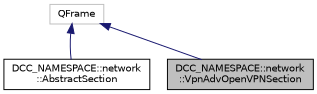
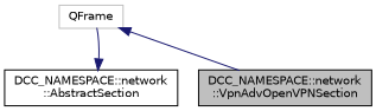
  digraph {
    node [color=black fillcolor=white fontname=Helvetica fontsize=10 shape=record style=filled]
    edge [color=midnightblue dir=back fontname=Helvetica fontsize=10 labelfontname=Helvetica labelfontsize=10 style=solid]
    n1 [fillcolor=grey75 fontcolor=black height=0.2 label="DCC_NAMESPACE::network\l::VpnAdvOpenVPNSection" width=0.4]
    n2 [height=0.2 label="DCC_NAMESPACE::network\l::AbstractSection" width=0.4]
    n3 [color=grey75 height=0.2 label=QFrame width=0.4]
    n3 -> n1
-   n3 -> n2
+   n2 -> n3
  }
